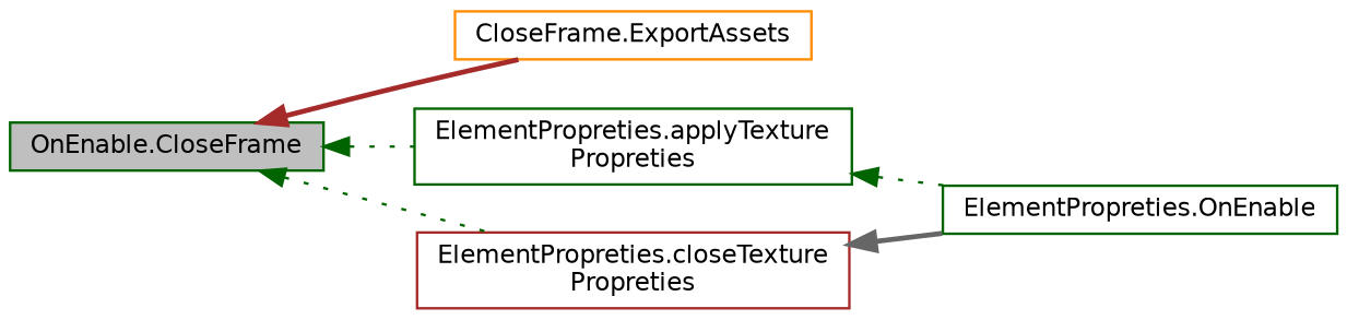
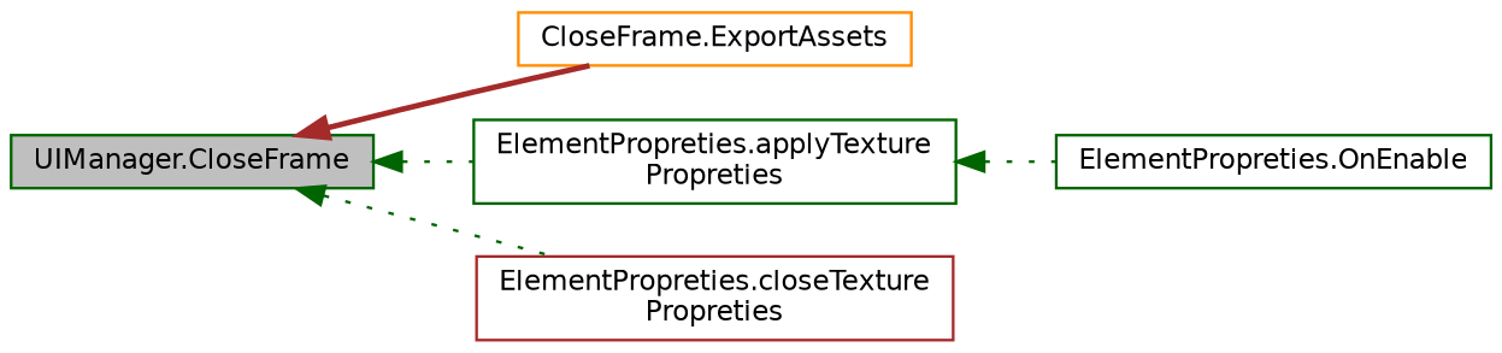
  digraph {
    rankdir=LR
    node [color=darkgreen fillcolor=white fontname=Helvetica fontsize=10 shape=record style=filled]
    edge [color=darkgreen dir=back fontname=Helvetica fontsize=10 labelfontname=Helvetica labelfontsize=10 style=dotted]
-   n1 [fillcolor=grey75 fontcolor=black height=0.2 label="OnEnable.CloseFrame" width=0.4]
+   n1 [fillcolor=grey75 fontcolor=black height=0.2 label="UIManager.CloseFrame" width=0.4]
    n2 [color=darkorange height=0.2 label="CloseFrame.ExportAssets" width=0.4]
    n3 [height=0.2 label="ElementPropreties.applyTexture\lPropreties" width=0.4]
    n4 [color=brown height=0.2 label="ElementPropreties.closeTexture\lPropreties" width=0.4]
    n5 [height=0.2 label="ElementPropreties.OnEnable" width=0.4]
    n1 -> n2 [color=brown style=bold]
    n1 -> n3
    n1 -> n4
    n3 -> n5
-   n4 -> n5 [color=gray40 style=bold]
  }
